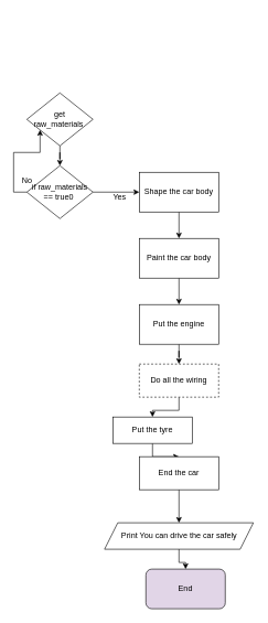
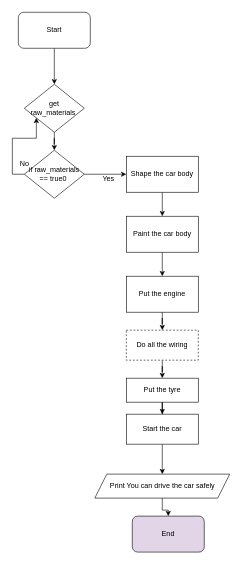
  <mxCell id="0" />
  <mxCell id="1" parent="0" />
+ <mxCell id="2" style="edgeStyle=orthogonalEdgeStyle;rounded=0;orthogonalLoop=1;jettySize=auto;html=1;" edge="1" parent="1" source="3" target="5"><mxGeometry relative="1" as="geometry"><mxPoint x="90" y="110" as="targetPoint" /></mxGeometry></mxCell>
+ <mxCell id="3" value="Start" style="rounded=1;whiteSpace=wrap;html=1;" vertex="1" parent="1"><mxGeometry x="30" y="20" width="120" height="60" as="geometry" /></mxCell>
  <mxCell id="4" value="" style="edgeStyle=orthogonalEdgeStyle;rounded=0;orthogonalLoop=1;jettySize=auto;html=1;" edge="1" parent="1" source="5" target="8"><mxGeometry relative="1" as="geometry" /></mxCell>
  <mxCell id="5" value="get raw_materials&amp;nbsp;" style="rhombus;whiteSpace=wrap;html=1;" vertex="1" parent="1"><mxGeometry x="40" y="140" width="100" height="80" as="geometry" /></mxCell>
  <mxCell id="6" value="" style="edgeStyle=orthogonalEdgeStyle;rounded=0;orthogonalLoop=1;jettySize=auto;html=1;" edge="1" parent="1" source="8" target="10"><mxGeometry relative="1" as="geometry" /></mxCell>
  <mxCell id="7" style="edgeStyle=orthogonalEdgeStyle;rounded=0;orthogonalLoop=1;jettySize=auto;html=1;exitX=0;exitY=0.5;exitDx=0;exitDy=0;" edge="1" parent="1" source="8" target="5"><mxGeometry relative="1" as="geometry"><mxPoint y="160" as="targetPoint" x="0" /><Array as="points"><mxPoint x="20" y="290" /><mxPoint x="20" y="230" /><mxPoint x="60" y="230" /></Array></mxGeometry></mxCell>
  <mxCell id="8" value="if raw_materials == true0&amp;nbsp;" style="rhombus;whiteSpace=wrap;html=1;" vertex="1" parent="1"><mxGeometry x="40" y="250" width="100" height="80" as="geometry" /></mxCell>
  <mxCell id="9" value="" style="edgeStyle=orthogonalEdgeStyle;rounded=0;orthogonalLoop=1;jettySize=auto;html=1;" edge="1" parent="1" source="10" target="12"><mxGeometry relative="1" as="geometry" /></mxCell>
  <mxCell id="10" value="Shape the car body" style="whiteSpace=wrap;html=1;" vertex="1" parent="1"><mxGeometry x="210" y="260" width="120" height="60" as="geometry" /></mxCell>
  <mxCell id="11" value="" style="edgeStyle=orthogonalEdgeStyle;rounded=0;orthogonalLoop=1;jettySize=auto;html=1;" edge="1" parent="1" source="12" target="14"><mxGeometry relative="1" as="geometry" /></mxCell>
  <mxCell id="12" value="Paint the car body" style="whiteSpace=wrap;html=1;" vertex="1" parent="1"><mxGeometry x="210" y="360" width="120" height="60" as="geometry" /></mxCell>
  <mxCell id="13" value="" style="edgeStyle=orthogonalEdgeStyle;rounded=0;orthogonalLoop=1;jettySize=auto;html=1;" edge="1" parent="1" source="14" target="16"><mxGeometry relative="1" as="geometry" /></mxCell>
  <mxCell id="14" value="Put the engine" style="whiteSpace=wrap;html=1;" vertex="1" parent="1"><mxGeometry x="210" y="460" width="120" height="60" as="geometry" /></mxCell>
  <mxCell id="15" value="" style="edgeStyle=orthogonalEdgeStyle;rounded=0;orthogonalLoop=1;jettySize=auto;html=1;" edge="1" parent="1" source="16" target="18"><mxGeometry relative="1" as="geometry" /></mxCell>
  <mxCell id="16" value="Do all the wiring" style="whiteSpace=wrap;html=1;dashed=1;" vertex="1" parent="1"><mxGeometry x="210" y="550" width="120" height="50" as="geometry" /></mxCell>
  <mxCell id="17" value="" style="edgeStyle=orthogonalEdgeStyle;rounded=0;orthogonalLoop=1;jettySize=auto;html=1;" edge="1" parent="1" source="18" target="20"><mxGeometry relative="1" as="geometry" /></mxCell>
- <mxCell id="18" value="Put the tyre" style="whiteSpace=wrap;html=1;" vertex="1" parent="1"><mxGeometry x="170" y="630" width="120" height="40" as="geometry" /></mxCell>
+ <mxCell id="18" value="Put the tyre" style="whiteSpace=wrap;html=1;" vertex="1" parent="1"><mxGeometry x="210" y="630" width="120" height="40" as="geometry" /></mxCell>
  <mxCell id="19" value="" style="edgeStyle=orthogonalEdgeStyle;rounded=0;orthogonalLoop=1;jettySize=auto;html=1;" edge="1" parent="1" source="20" target="22"><mxGeometry relative="1" as="geometry" /></mxCell>
- <mxCell id="20" value="End the car" style="whiteSpace=wrap;html=1;" vertex="1" parent="1"><mxGeometry x="210" y="690" width="120" height="50" as="geometry" /></mxCell>
+ <mxCell id="20" value="Start the car" style="whiteSpace=wrap;html=1;" vertex="1" parent="1"><mxGeometry x="210" y="690" width="120" height="50" as="geometry" /></mxCell>
  <mxCell id="21" value="" style="edgeStyle=orthogonalEdgeStyle;rounded=0;orthogonalLoop=1;jettySize=auto;html=1;" edge="1" parent="1" source="22" target="23"><mxGeometry relative="1" as="geometry" /></mxCell>
  <mxCell id="22" value="Print You can drive the car safely" style="shape=parallelogram;perimeter=parallelogramPerimeter;whiteSpace=wrap;html=1;fixedSize=1;" vertex="1" parent="1"><mxGeometry x="157.5" y="790" width="225" height="40" as="geometry" /></mxCell>
  <mxCell id="23" value="End" style="rounded=1;whiteSpace=wrap;html=1;fillColor=#e1d5e7;" vertex="1" parent="1"><mxGeometry x="220" y="860" width="120" height="60" as="geometry" /></mxCell>
  <mxCell id="24" value="Yes" style="text;html=1;align=center;verticalAlign=middle;resizable=0;points=[];autosize=1;strokeColor=none;fillColor=none;" vertex="1" parent="1"><mxGeometry x="160" y="283" width="40" height="30" as="geometry" /></mxCell>
  <mxCell id="25" value="No" style="text;html=1;align=center;verticalAlign=middle;resizable=0;points=[];autosize=1;strokeColor=none;fillColor=none;" vertex="1" parent="1"><mxGeometry x="20" y="258" width="40" height="30" as="geometry" /></mxCell>
